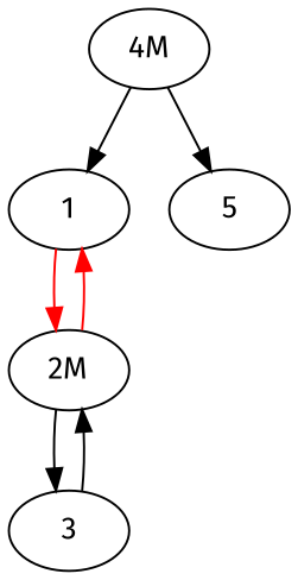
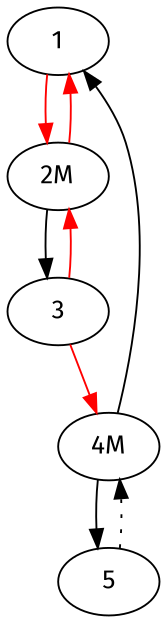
  digraph {
    fontname="Fira Sans"
    node [fontname="Fira Sans"]
    edge [color=red fontname="Fira Sans"]
    1
    "2M"
    3
    "4M"
    5
    1 -> "2M"
    "2M" -> 1
    "2M" -> 3 [color=black]
-   3 -> "2M" [color=black]
+   3 -> "2M"
+   3 -> "4M"
    "4M" -> 1 [color=black]
    "4M" -> 5 [color=black]
+   5 -> "4M" [color=black style=dotted]
  }
